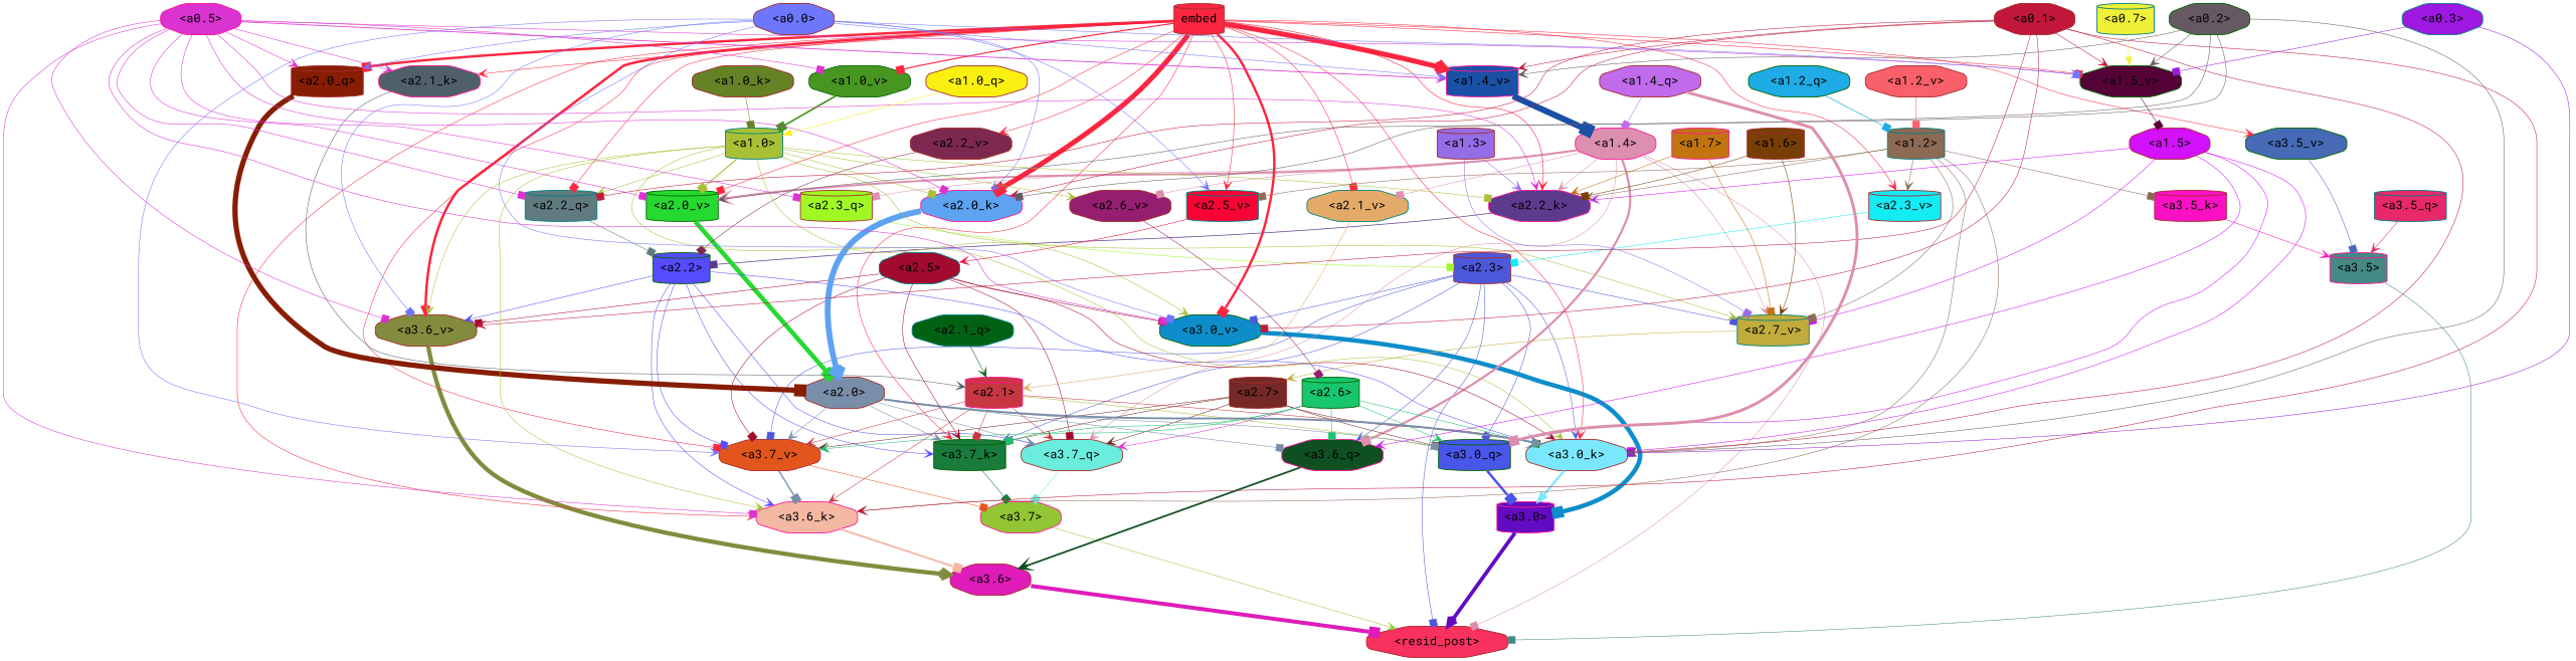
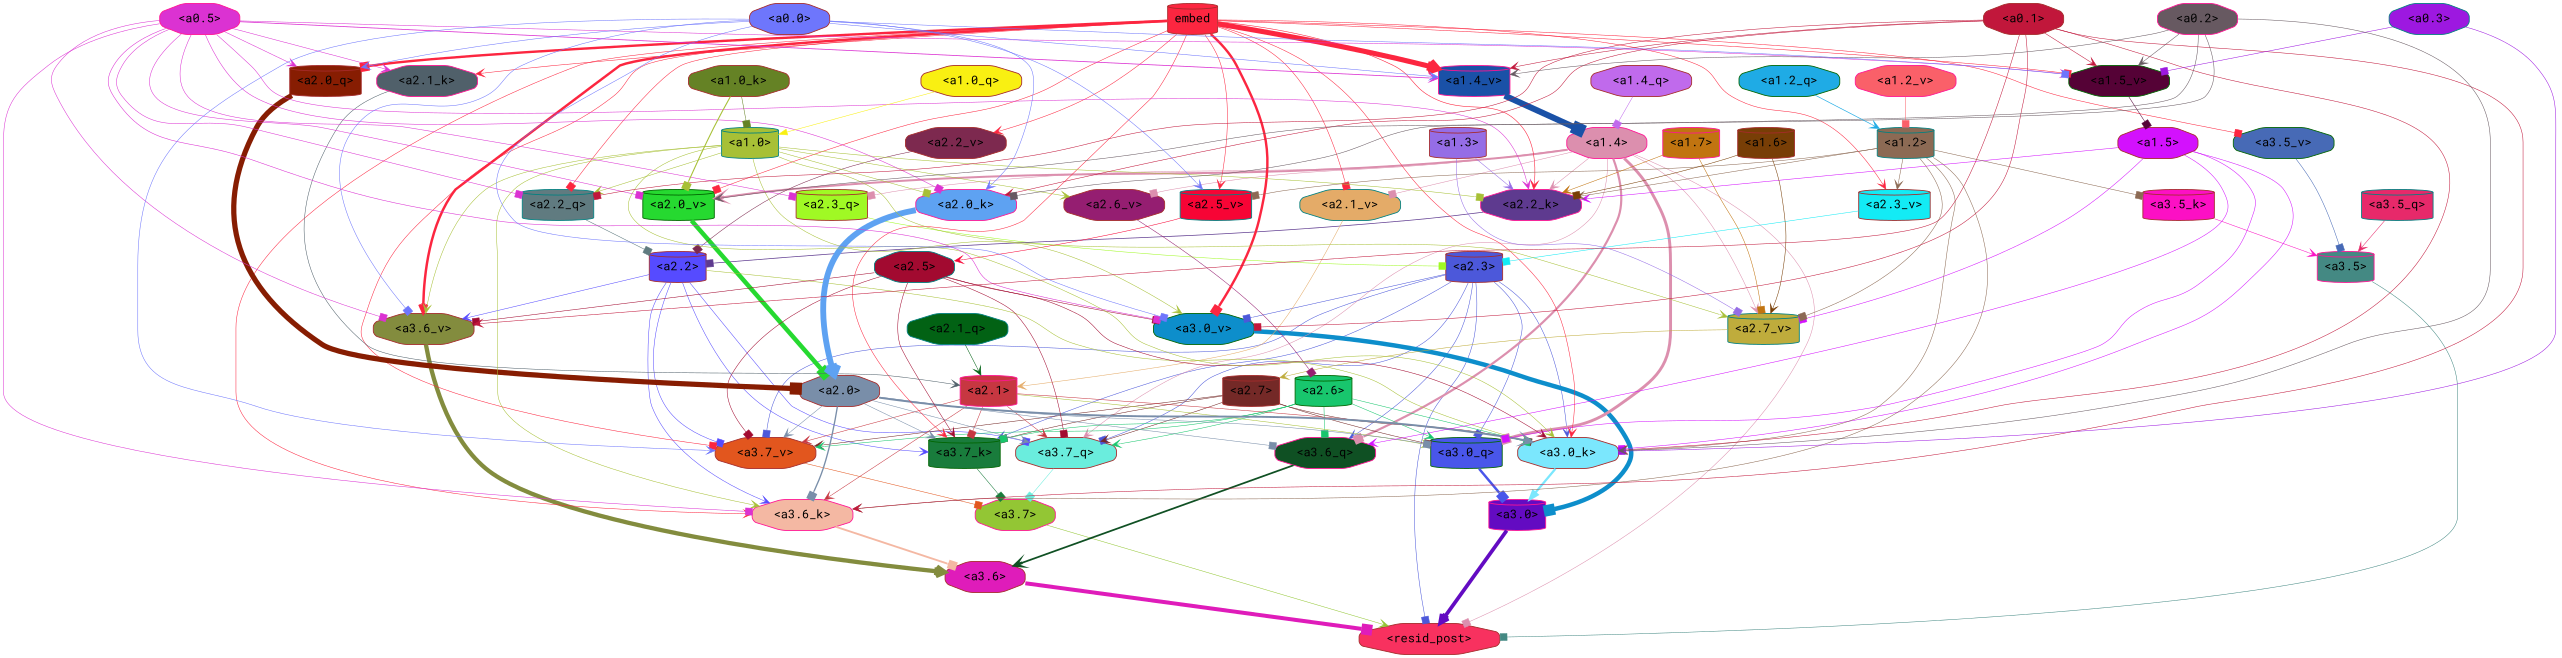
  strict digraph {
    fontname="Roboto Mono"
    splines=true
    node [color=brown fontname="Roboto Mono" shape=octagon style="filled, rounded"]
    edge [arrowhead=box color="#fc2640" fontname="Roboto Mono" penwidth=0.6]
    "<a3.7>" [color=deeppink fillcolor="#93c634"]
    "<resid_post>" [fillcolor="#f8315f"]
    "<a3.6>" [fillcolor="#df1cba"]
    "<a3.5>" [color=deeppink fillcolor="#448983" shape=cylinder]
    "<a3.0>" [color=deeppink fillcolor="#630bc2" shape=cylinder]
    "<a2.3>" [fillcolor="#4c58da" shape=cylinder]
    "<a3.7_q>" [fillcolor="#6aeddd"]
    "<a3.6_q>" [color=deeppink fillcolor="#0f5023"]
    "<a3.0_q>" [color=darkgreen fillcolor="#4956ea" shape=cylinder]
    "<a3.7_k>" [color=darkgreen fillcolor="#197c3c" shape=cylinder]
    "<a3.0_k>" [fillcolor="#7be7fd"]
    "<a3.7_v>" [fillcolor="#e2561e"]
    "<a3.0_v>" [color=darkgreen fillcolor="#0d8ecb"]
    "<a1.4>" [color=deeppink fillcolor="#dc8fae"]
    "<a2.3_q>" [fillcolor="#a0f924" shape=cylinder]
    "<a2.2_k>" [color=deeppink fillcolor="#5e3a8f"]
    "<a2.7_v>" [color=teal fillcolor="#bfac3c" shape=cylinder]
    "<a2.6_v>" [fillcolor="#951e71"]
    "<a2.1_v>" [color=teal fillcolor="#e4ab68"]
    "<a2.0_v>" [color=darkgreen fillcolor="#26d930" shape=cylinder]
-   "<a2.2>" [color=darkgreen fillcolor="#564bff" shape=cylinder]
+   "<a2.2>" [fillcolor="#564bff" shape=cylinder]
    "<a2.7>" [fillcolor="#742927" shape=cylinder]
    "<a2.6>" [color=darkgreen fillcolor="#18c66d" shape=cylinder]
    "<a2.1>" [color=deeppink fillcolor="#c73741" shape=cylinder]
    "<a2.0>" [fillcolor="#798ea9"]
    "<a3.6_k>" [color=deeppink fillcolor="#f4b8a3"]
    "<a3.6_v>" [fillcolor="#838c3e"]
    "<a3.5_q>" [color=teal fillcolor="#e7296a" shape=cylinder]
    "<a3.5_k>" [fillcolor="#fc10c4" shape=cylinder]
    "<a3.5_v>" [color=darkgreen fillcolor="#476ab6"]
    "<a2.5>" [color=teal fillcolor="#a20a30"]
    "<a1.5>" [fillcolor="#d311fd"]
    embed [fillcolor="#fc2640" shape=cylinder]
    "<a2.2_q>" [color=teal fillcolor="#607b80" shape=cylinder]
    "<a2.0_q>" [fillcolor="#871d02" shape=cylinder]
    "<a2.1_k>" [color=deeppink fillcolor="#50606a"]
    "<a2.0_k>" [color=deeppink fillcolor="#5ea2f2"]
    "<a2.5_v>" [color=teal fillcolor="#f70435" shape=cylinder]
    "<a2.3_v>" [fillcolor="#13ebf5" shape=cylinder]
    "<a2.2_v>" [fillcolor="#7d294f"]
    "<a1.5_v>" [color=darkgreen fillcolor="#550236"]
    "<a1.4_v>" [color=deeppink fillcolor="#1a51a7" shape=cylinder]
-   "<a1.0_v>" [color=darkgreen fillcolor="#489622"]
    "<a1.0>" [color=teal fillcolor="#a7c036" shape=cylinder]
    "<a1.2>" [color=teal fillcolor="#8c6a54" shape=cylinder]
    "<a0.5>" [color=deeppink fillcolor="#db32d2"]
    "<a0.1>" [fillcolor="#c1173b"]
    "<a0.3>" [color=teal fillcolor="#9d18e0"]
-   "<a0.2>" [color=darkgreen fillcolor="#675961"]
+   "<a0.2>" [color=deeppink fillcolor="#675961"]
    "<a0.0>" [fillcolor="#6e76fc"]
    "<a2.1_q>" [color=teal fillcolor="#026214"]
    "<a1.7>" [color=deeppink fillcolor="#c17410" shape=cylinder]
    "<a1.6>" [fillcolor="#783e06" shape=cylinder]
    "<a1.3>" [fillcolor="#956de6" shape=cylinder]
    "<a1.4_q>" [fillcolor="#c06aec"]
    "<a1.2_q>" [color=darkgreen fillcolor="#1fabe5"]
    "<a1.0_q>" [fillcolor="#f9f012"]
    "<a1.0_k>" [fillcolor="#658225"]
-   "<a1.2_v>" [fillcolor="#fa6069"]
-   "<a0.7>" [color=teal fillcolor="#f0f038" shape=cylinder]
+   "<a1.2_v>" [color=deeppink fillcolor="#fa6069"]
    "<a3.7>" -> "<resid_post>" [arrowhead=vee color="#93c634"]
    "<a3.6>" -> "<resid_post>" [color="#df1cba" penwidth=4.648244500160217]
    "<a3.5>" -> "<resid_post>" [color="#448983"]
    "<a3.0>" -> "<resid_post>" [arrowhead=vee color="#630bc2" penwidth=4.3288813829422]
    "<a2.3>" -> "<resid_post>" [color="#4c58da"]
-   "<a2.3>" -> "<a2.7_v>" [color="#4c58da"]
+   "<a2.3>" -> "<a3.7_q>" [color="#4c58da"]
    "<a2.3>" -> "<a3.6_q>" [arrowhead=vee color="#4c58da"]
    "<a2.3>" -> "<a3.0_q>" [color="#4c58da"]
    "<a2.3>" -> "<a3.7_k>" [arrowhead=vee color="#4c58da"]
    "<a2.3>" -> "<a3.0_k>" [arrowhead=vee color="#4c58da"]
    "<a2.3>" -> "<a3.7_v>" [color="#4c58da"]
    "<a2.3>" -> "<a3.0_v>" [color="#4c58da"]
    "<a3.7_q>" -> "<a3.7>" [color="#6aeddd"]
    "<a3.6_q>" -> "<a3.6>" [arrowhead=vee color="#0f5023" penwidth=2.03758105635643]
    "<a3.0_q>" -> "<a3.0>" [color="#4956ea" penwidth=2.8638100624084473]
    "<a3.7_k>" -> "<a3.7>" [color="#197c3c"]
    "<a3.0_k>" -> "<a3.0>" [color="#7be7fd" penwidth=2.6274144649505615 arrowhead=""]
    "<a3.7_v>" -> "<a3.7>" [color="#e2561e"]
    "<a3.0_v>" -> "<a3.0>" [color="#0d8ecb" penwidth=5.188832879066467]
    "<a1.4>" -> "<resid_post>" [color="#dc8fae"]
    "<a1.4>" -> "<a3.7_q>" [arrowhead=vee color="#dc8fae"]
    "<a1.4>" -> "<a3.6_q>" [color="#dc8fae" penwidth=2.5397292599081993]
-   "<a1.4_q>" -> "<a3.0_q>" [color="#dc8fae" penwidth=3.3985572457313538]
+   "<a1.4>" -> "<a3.0_q>" [color="#dc8fae" penwidth=3.3985572457313538]
    "<a1.4>" -> "<a2.3_q>" [color="#dc8fae"]
    "<a1.4>" -> "<a2.2_k>" [arrowhead=vee color="#dc8fae"]
    "<a1.4>" -> "<a2.7_v>" [arrowhead=vee color="#dc8fae"]
    "<a1.4>" -> "<a2.6_v>" [color="#dc8fae"]
    "<a1.4>" -> "<a2.1_v>" [color="#dc8fae"]
    "<a1.4>" -> "<a2.0_v>" [arrowhead=vee color="#dc8fae" penwidth=2.3308929204940796]
    "<a2.3_q>" -> "<a2.3>" [color="#a0f924"]
    "<a2.2_k>" -> "<a2.2>" [color="#5e3a8f" penwidth=0.8337457180023193]
    "<a2.7_v>" -> "<a2.7>" [arrowhead=vee color="#bfac3c"]
    "<a2.6_v>" -> "<a2.6>" [color="#951e71"]
    "<a2.1_v>" -> "<a2.1>" [arrowhead=vee color="#e4ab68"]
    "<a2.0_v>" -> "<a2.0>" [color="#26d930" penwidth=5.211444020271301]
-   "<a2.2>" -> "<a3.7_q>" [arrowhead=vee color="#564bff"]
+   "<a2.2>" -> "<a3.7_q>" [color="#564bff"]
    "<a2.2>" -> "<a3.7_k>" [arrowhead=vee color="#564bff"]
-   "<a2.2>" -> "<a3.0_k>" [arrowhead=vee color="#564bff"]
+   "<a2.2>" -> "<a3.0_k>" [arrowhead=vee color="#a7c036"]
    "<a2.2>" -> "<a3.7_v>" [color="#564bff"]
    "<a2.2>" -> "<a3.6_k>" [arrowhead=vee color="#564bff"]
    "<a2.2>" -> "<a3.6_v>" [arrowhead=vee color="#564bff"]
    "<a2.7>" -> "<a3.7_q>" [arrowhead=vee color="#742927"]
    "<a2.7>" -> "<a3.0_q>" [color="#742927"]
    "<a2.7>" -> "<a3.7_k>" [color="#742927"]
    "<a2.7>" -> "<a3.0_k>" [color="#742927"]
    "<a2.7>" -> "<a3.7_v>" [arrowhead=vee color="#742927"]
-   "<a2.6>" -> "<a3.7_q>" [arrowhead=vee color="#db32d2"]
+   "<a2.6>" -> "<a3.7_q>" [arrowhead=vee color="#18c66d"]
    "<a2.6>" -> "<a3.6_q>" [color="#18c66d"]
    "<a2.6>" -> "<a3.0_q>" [arrowhead=vee color="#18c66d"]
    "<a2.6>" -> "<a3.7_k>" [color="#18c66d"]
    "<a2.6>" -> "<a3.0_k>" [color="#18c66d"]
    "<a2.6>" -> "<a3.7_v>" [arrowhead=vee color="#18c66d"]
    "<a2.1>" -> "<a3.7_q>" [arrowhead=vee color="#c73741"]
    "<a2.1>" -> "<a3.0_q>" [arrowhead=vee color="#a7c036"]
    "<a2.1>" -> "<a3.7_k>" [color="#c73741"]
    "<a2.1>" -> "<a3.0_k>" [arrowhead=vee color="#c73741"]
    "<a2.1>" -> "<a3.7_v>" [arrowhead=vee color="#c73741"]
    "<a2.1>" -> "<a3.6_k>" [arrowhead=vee color="#c73741"]
    "<a2.0>" -> "<a3.7_q>" [arrowhead=vee color="#798ea9"]
    "<a2.0>" -> "<a3.6_q>" [color="#798ea9"]
    "<a2.0>" -> "<a3.0_q>" [color="#798ea9"]
    "<a2.0>" -> "<a3.7_k>" [arrowhead=vee color="#798ea9"]
    "<a2.0>" -> "<a3.0_k>" [arrowhead=vee color="#798ea9" penwidth=2.205150544643402]
    "<a2.0>" -> "<a3.7_v>" [arrowhead=vee color="#798ea9"]
-   "<a3.7_v>" -> "<a3.6_k>" [color="#798ea9" penwidth=1.5717863738536835]
+   "<a2.0>" -> "<a3.6_k>" [color="#798ea9" penwidth=1.5717863738536835]
    "<a3.6_k>" -> "<a3.6>" [color="#f4b8a3" penwidth=2.174198240041733]
    "<a3.6_v>" -> "<a3.6>" [arrowhead=vee color="#838c3e" penwidth=5.002329230308533]
    "<a3.5_q>" -> "<a3.5>" [arrowhead=vee color="#e7296a"]
    "<a3.5_k>" -> "<a3.5>" [arrowhead=vee color="#fc10c4"]
    "<a3.5_v>" -> "<a3.5>" [color="#476ab6"]
    "<a2.5>" -> "<a3.7_q>" [color="#a20a30"]
    "<a2.5>" -> "<a3.7_k>" [arrowhead=vee color="#a20a30"]
    "<a2.5>" -> "<a3.0_k>" [arrowhead=vee color="#a20a30"]
    "<a2.5>" -> "<a3.7_v>" [color="#a20a30"]
    "<a2.5>" -> "<a3.0_v>" [color="#a20a30"]
    "<a2.5>" -> "<a3.6_v>" [color="#a20a30"]
    "<a1.5>" -> "<a3.6_q>" [arrowhead=vee color="#d311fd"]
    "<a1.5>" -> "<a3.0_q>" [color="#d311fd"]
    "<a1.5>" -> "<a3.0_k>" [color="#d311fd"]
    "<a1.5>" -> "<a2.2_k>" [arrowhead=vee color="#d311fd"]
    "<a1.5>" -> "<a2.7_v>" [color="#d311fd"]
    embed -> "<a3.7_k>" [arrowhead=vee]
    embed -> "<a3.0_k>" [arrowhead=vee]
    embed -> "<a3.7_v>"
    embed -> "<a3.0_v>" [penwidth=2.812090039253235]
    embed -> "<a2.2_k>" [arrowhead=vee penwidth=0.6694881916046143]
    embed -> "<a2.1_v>"
    embed -> "<a2.0_v>"
    embed -> "<a3.6_k>" [arrowhead=vee]
    embed -> "<a3.6_v>" [arrowhead=vee penwidth=2.882729172706604]
-   embed -> "<a3.5_v>" [arrowhead=vee]
+   embed -> "<a3.5_v>"
    embed -> "<a2.2_q>"
    embed -> "<a2.0_q>" [penwidth=2.773140072822571]
    embed -> "<a2.1_k>" [arrowhead=vee]
-   embed -> "<a2.0_k>" [penwidth=5.809704422950745]
    embed -> "<a2.5_v>" [arrowhead=vee]
    embed -> "<a2.3_v>" [arrowhead=vee]
    embed -> "<a2.2_v>" [arrowhead=vee]
    embed -> "<a1.5_v>"
    embed -> "<a1.4_v>" [arrowhead=vee penwidth=5.930049657821655]
-   embed -> "<a1.0_v>" [penwidth=1.3246397972106934]
    "<a2.2_q>" -> "<a2.2>" [color="#607b80" penwidth=0.6299107074737549]
    "<a2.0_q>" -> "<a2.0>" [color="#871d02" penwidth=6.081655263900757]
    "<a2.1_k>" -> "<a2.1>" [arrowhead=vee color="#50606a"]
    "<a2.0_k>" -> "<a2.0>" [arrowhead=vee color="#5ea2f2" penwidth=6.795950889587402]
    "<a2.5_v>" -> "<a2.5>" [arrowhead=vee color="#f70435"]
    "<a2.3_v>" -> "<a2.3>" [color="#13ebf5"]
    "<a2.2_v>" -> "<a2.2>" [color="#7d294f"]
    "<a1.5_v>" -> "<a1.5>" [color="#550236"]
    "<a1.4_v>" -> "<a1.4>" [color="#1a51a7" penwidth=7.066803693771362]
-   "<a1.0_v>" -> "<a1.0>" [color="#489622" penwidth=1.970656156539917]
    "<a1.0>" -> "<a3.0_k>" [arrowhead=vee color="#a7c036"]
    "<a1.0>" -> "<a3.0_v>" [arrowhead=vee color="#a7c036"]
    "<a1.0>" -> "<a2.2_k>" [color="#a7c036"]
    "<a1.0>" -> "<a2.7_v>" [arrowhead=vee color="#a7c036"]
    "<a1.0>" -> "<a2.6_v>" [arrowhead=vee color="#a7c036"]
-   "<a1.0>" -> "<a2.0_v>" [color="#a7c036" penwidth=1.2632839679718018]
+   "<a1.0_k>" -> "<a2.0_v>" [color="#a7c036" penwidth=1.2632839679718018]
    "<a1.0>" -> "<a3.6_k>" [arrowhead=vee color="#a7c036"]
    "<a1.0>" -> "<a3.6_v>" [arrowhead=vee color="#a7c036"]
    "<a1.0>" -> "<a2.2_q>" [arrowhead=vee color="#a7c036"]
    "<a1.0>" -> "<a2.0_k>" [color="#a7c036"]
    "<a1.2>" -> "<a3.0_k>" [arrowhead=vee color="#8c6a54"]
    "<a1.2>" -> "<a2.2_k>" [arrowhead=vee color="#8c6a54"]
    "<a1.2>" -> "<a2.7_v>" [color="#8c6a54"]
    "<a1.2>" -> "<a3.6_k>" [arrowhead=vee color="#8c6a54"]
    "<a1.2>" -> "<a3.5_k>" [color="#8c6a54"]
    "<a1.2>" -> "<a2.5_v>" [color="#8c6a54"]
    "<a1.2>" -> "<a2.3_v>" [arrowhead=vee color="#8c6a54"]
    "<a0.5>" -> "<a3.0_v>" [color="#db32d2" penwidth=0.6281400918960571]
    "<a0.5>" -> "<a2.3_q>" [color="#db32d2"]
    "<a0.5>" -> "<a2.2_k>" [arrowhead=vee color="#db32d2"]
    "<a0.5>" -> "<a2.0_v>" [color="#db32d2"]
    "<a0.5>" -> "<a3.6_k>" [color="#db32d2"]
    "<a0.5>" -> "<a3.6_v>" [color="#db32d2"]
    "<a0.5>" -> "<a2.2_q>" [color="#db32d2"]
    "<a0.5>" -> "<a2.0_q>" [arrowhead=vee color="#db32d2"]
    "<a0.5>" -> "<a2.1_k>" [arrowhead=vee color="#db32d2"]
    "<a0.5>" -> "<a2.0_k>" [color="#db32d2" penwidth=0.6196913719177246]
    "<a0.5>" -> "<a1.5_v>" [arrowhead=vee color="#db32d2"]
    "<a0.5>" -> "<a1.4_v>" [arrowhead=vee color="#db32d2" penwidth=0.9038386344909668]
-   "<a0.5>" -> "<a1.0_v>" [color="#db32d2"]
    "<a0.1>" -> "<a3.0_k>" [arrowhead=vee color="#c1173b"]
    "<a0.1>" -> "<a3.0_v>" [color="#c1173b"]
    "<a0.1>" -> "<a3.6_k>" [arrowhead=vee color="#c1173b"]
    "<a0.1>" -> "<a3.6_v>" [arrowhead=vee color="#c1173b"]
    "<a0.1>" -> "<a2.2_q>" [color="#c1173b"]
    "<a0.1>" -> "<a2.0_k>" [arrowhead=vee color="#c1173b"]
    "<a0.1>" -> "<a1.5_v>" [arrowhead=vee color="#c1173b"]
    "<a0.1>" -> "<a1.4_v>" [arrowhead=vee color="#c1173b"]
    "<a0.3>" -> "<a3.0_k>" [color="#9d18e0"]
    "<a0.3>" -> "<a1.5_v>" [color="#9d18e0"]
    "<a0.2>" -> "<a3.0_k>" [arrowhead=vee color="#675961"]
    "<a0.2>" -> "<a2.0_v>" [arrowhead=vee color="#675961"]
    "<a0.2>" -> "<a2.0_k>" [color="#675961"]
    "<a0.2>" -> "<a1.5_v>" [arrowhead=vee color="#675961"]
    "<a0.2>" -> "<a1.4_v>" [arrowhead=vee color="#675961"]
    "<a0.0>" -> "<a3.7_v>" [arrowhead=vee color="#6e76fc"]
    "<a0.0>" -> "<a3.0_v>" [color="#6e76fc"]
    "<a0.0>" -> "<a3.6_v>" [color="#6e76fc"]
    "<a0.0>" -> "<a2.0_q>" [arrowhead=vee color="#6e76fc"]
    "<a0.0>" -> "<a2.0_k>" [arrowhead=vee color="#6e76fc"]
    "<a0.0>" -> "<a2.5_v>" [arrowhead=vee color="#6e76fc"]
    "<a0.0>" -> "<a1.5_v>" [color="#6e76fc"]
    "<a0.0>" -> "<a1.4_v>" [arrowhead=vee color="#6e76fc"]
    "<a2.1_q>" -> "<a2.1>" [arrowhead=vee color="#026214"]
    "<a1.7>" -> "<a2.2_k>" [arrowhead=vee color="#c17410"]
    "<a1.7>" -> "<a2.7_v>" [color="#c17410"]
    "<a1.6>" -> "<a2.2_k>" [color="#783e06"]
    "<a1.6>" -> "<a2.7_v>" [arrowhead=vee color="#783e06"]
    "<a1.3>" -> "<a2.2_k>" [arrowhead=vee color="#956de6"]
    "<a1.3>" -> "<a2.7_v>" [color="#956de6"]
    "<a1.4_q>" -> "<a1.4>" [color="#c06aec"]
-   "<a1.2_q>" -> "<a1.2>" [color="#1fabe5" penwidth=0.7635738849639893]
+   "<a1.2_q>" -> "<a1.2>" [arrowhead=vee color="#1fabe5" penwidth=0.7635738849639893]
    "<a1.0_q>" -> "<a1.0>" [color="#f9f012" arrowhead=""]
    "<a1.0_k>" -> "<a1.0>" [color="#658225"]
    "<a1.2_v>" -> "<a1.2>" [color="#fa6069"]
-   "<a0.7>" -> "<a1.5_v>" [color="#f0f038" arrowhead=""]
  }
